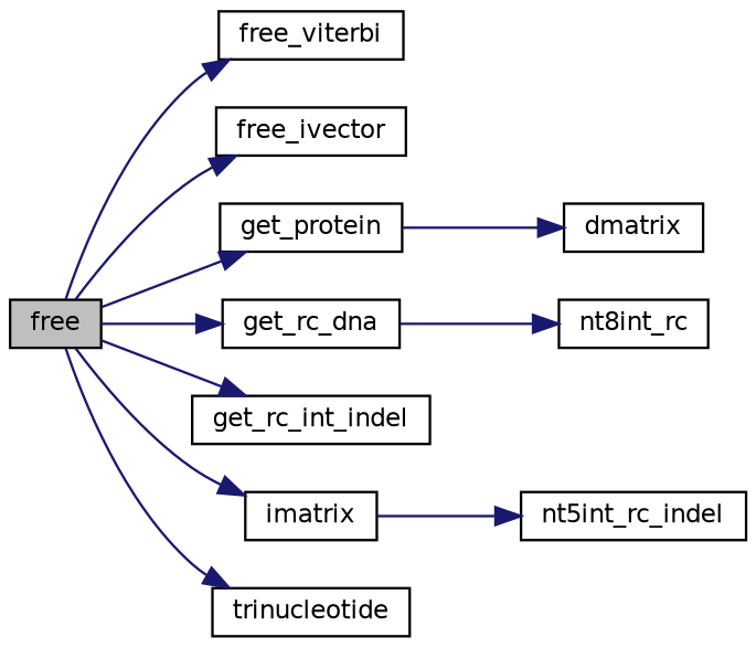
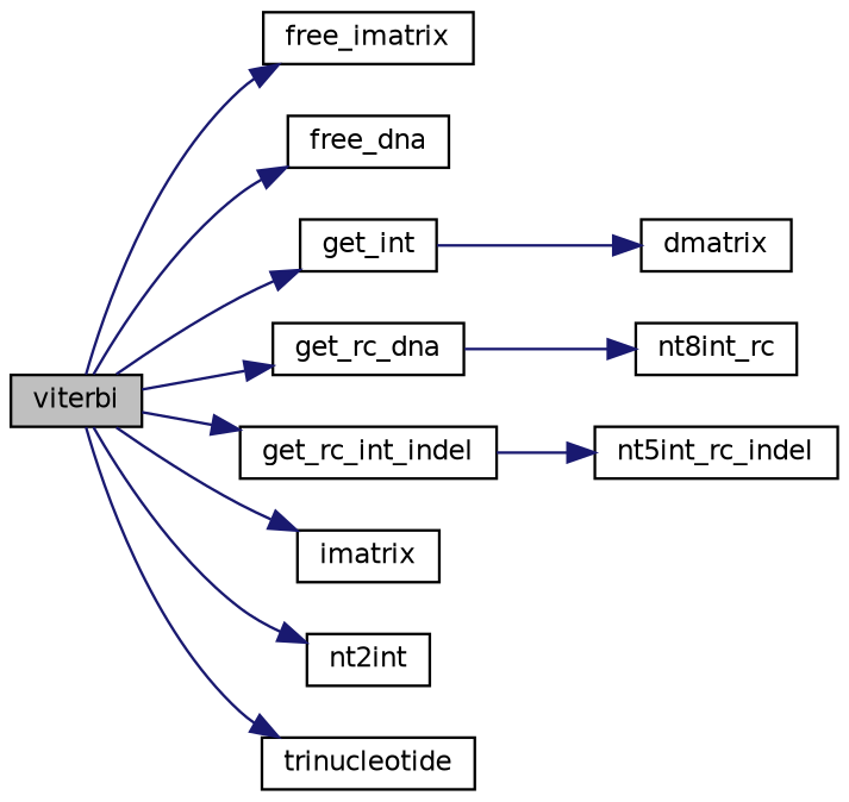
  digraph {
    rankdir=LR
    node [color=black fillcolor=white fontname=Helvetica fontsize=10 shape=record style=filled]
    edge [color=midnightblue fontname=Helvetica fontsize=10 labelfontname=Helvetica labelfontsize=10 style=solid]
-   n1 [fillcolor=grey75 fontcolor=black height=0.2 label=free width=0.4]
-   n2 [height=0.2 label=free_viterbi width=0.4]
-   n3 [height=0.2 label=free_ivector width=0.4]
-   n4 [height=0.2 label=get_protein width=0.4]
+   n1 [fillcolor=grey75 fontcolor=black height=0.2 label=viterbi width=0.4]
+   n2 [height=0.2 label=free_imatrix width=0.4]
+   n3 [height=0.2 label=free_dna width=0.4]
+   n4 [height=0.2 label=get_int width=0.4]
    n5 [height=0.2 label=get_rc_dna width=0.4]
    n6 [height=0.2 label=get_rc_int_indel width=0.4]
    n7 [height=0.2 label=imatrix width=0.4]
+   n8 [height=0.2 label=nt2int width=0.4]
    n9 [height=0.2 label=trinucleotide width=0.4]
    n10 [height=0.2 label=dmatrix width=0.4]
    n11 [height=0.2 label=nt8int_rc width=0.4]
    n12 [height=0.2 label=nt5int_rc_indel width=0.4]
    n1 -> n2
    n1 -> n3
    n1 -> n4
    n1 -> n5
    n1 -> n6
    n1 -> n7
+   n1 -> n8
    n1 -> n9
    n4 -> n10
    n5 -> n11
-   n7 -> n12
+   n6 -> n12
  }
